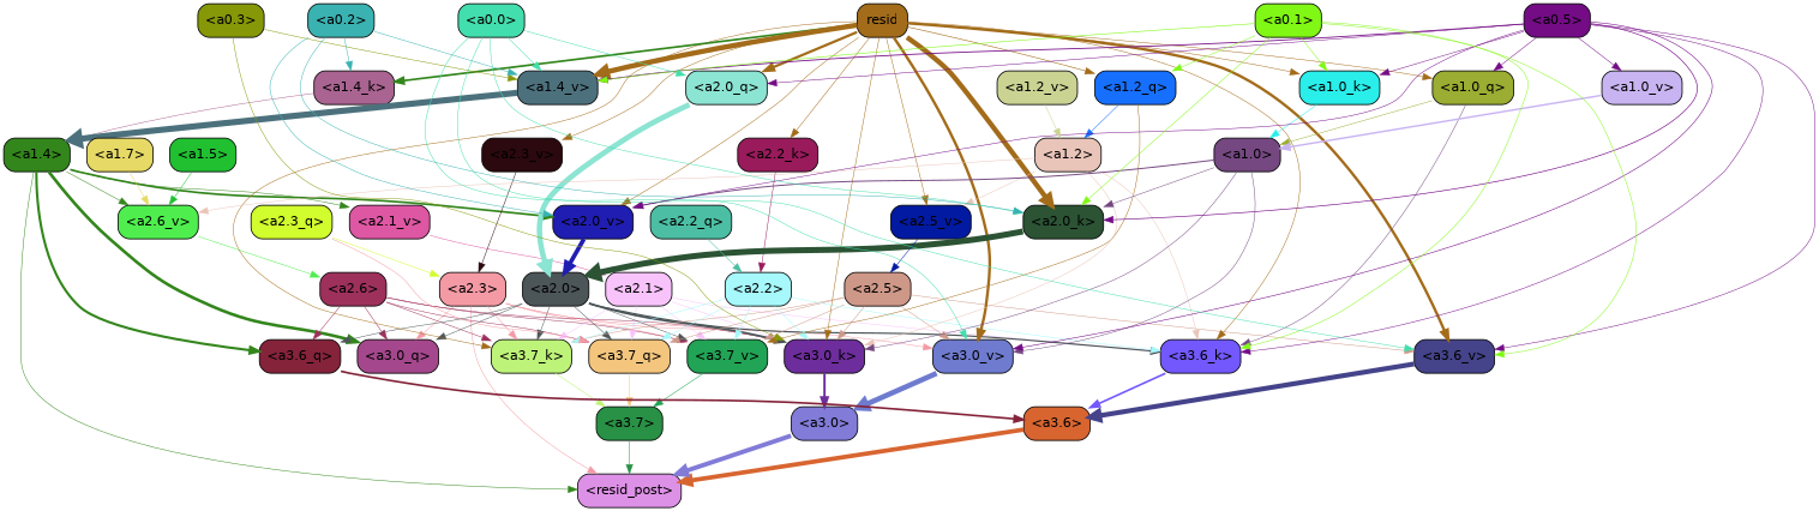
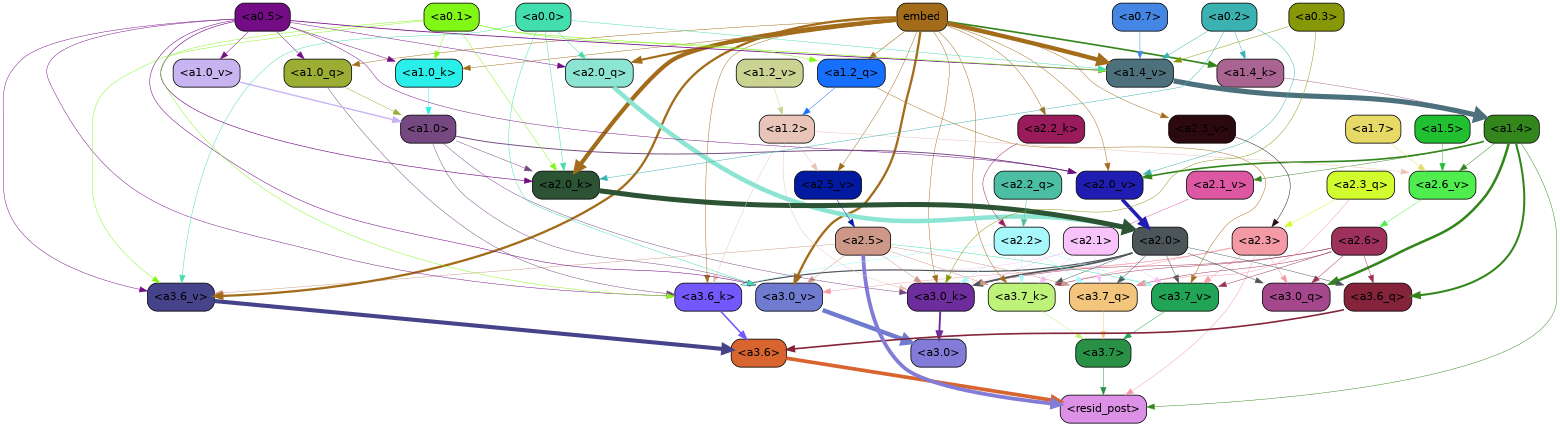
  strict digraph {
    splines=true
    node [color=black fontname=Helvetica shape=box style="filled, rounded"]
    edge [color="#a36c1a" penwidth=0.6]
    "<a3.7>" [fillcolor="#289145"]
    "<resid_post>" [fillcolor="#dd91e6"]
    "<a3.6>" [fillcolor="#d86530"]
    "<a3.0>" [fillcolor="#827bd8"]
    "<a2.3>" [fillcolor="#f49aa5"]
    "<a3.0_q>" [fillcolor="#a4478c"]
    "<a3.7_k>" [fillcolor="#bef379"]
    "<a3.0_k>" [fillcolor="#6e2d9c"]
    "<a3.7_v>" [fillcolor="#21a455"]
    "<a3.0_v>" [fillcolor="#6e7bcf"]
    "<a3.7_q>" [fillcolor="#f3c57d"]
    "<a1.4>" [fillcolor="#33861c"]
    "<a3.6_q>" [fillcolor="#84233a"]
    "<a2.6_v>" [fillcolor="#4fee4e"]
    "<a2.1_v>" [fillcolor="#dd57a3"]
    "<a2.0_v>" [fillcolor="#201db2"]
    "<a2.6>" [fillcolor="#9d315b"]
    "<a2.1>" [fillcolor="#f8c3fb"]
    "<a2.0>" [fillcolor="#4c5558"]
    "<a3.6_k>" [fillcolor="#7358fe"]
    "<a3.6_v>" [fillcolor="#45438a"]
    "<a2.5>" [fillcolor="#ce9888"]
    "<a2.2>" [fillcolor="#a6f8fb"]
-   embed [fillcolor="#a36c1a" label=resid]
+   embed [fillcolor="#a36c1a"]
    "<a2.0_q>" [fillcolor="#8ce4d2"]
    "<a2.2_k>" [fillcolor="#991b5b"]
    "<a2.0_k>" [fillcolor="#2b5334"]
    "<a2.5_v>" [fillcolor="#021aa1"]
    "<a2.3_v>" [fillcolor="#2b090e"]
    "<a1.2_q>" [fillcolor="#176ffd"]
    "<a1.0_q>" [fillcolor="#9bad32"]
    "<a1.4_k>" [fillcolor="#a96491"]
    "<a1.0_k>" [fillcolor="#29eeea"]
    "<a1.4_v>" [fillcolor="#4c717d"]
    "<a1.2>" [fillcolor="#e9c4b8"]
    "<a1.0>" [fillcolor="#754881"]
    "<a1.0_v>" [fillcolor="#c9b4f2"]
    "<a0.5>" [fillcolor="#740c86"]
    "<a0.1>" [fillcolor="#81f715"]
    "<a0.3>" [fillcolor="#869808"]
    "<a0.0>" [fillcolor="#43dead"]
    "<a2.3_q>" [fillcolor="#d1fc2d"]
    "<a2.2_q>" [fillcolor="#4cbea3"]
    "<a0.2>" [fillcolor="#3ab2b1"]
    "<a1.7>" [fillcolor="#e6d965"]
    "<a1.5>" [fillcolor="#20c031"]
    "<a1.2_v>" [fillcolor="#cbd393"]
+   "<a0.7>" [fillcolor="#4586e4"]
    "<a3.7>" -> "<resid_post>" [color="#289145"]
    "<a3.6>" -> "<resid_post>" [color="#d86530" penwidth=4.751612067222595]
-   "<a3.0>" -> "<resid_post>" [color="#827bd8" penwidth=4.884142994880676]
+   "<a2.5>" -> "<resid_post>" [color="#827bd8" penwidth=4.884142994880676]
    "<a2.3>" -> "<resid_post>" [color="#f49aa5"]
    "<a2.3>" -> "<a3.0_q>" [color="#f49aa5"]
    "<a2.3>" -> "<a3.7_k>" [color="#f49aa5"]
    "<a2.3>" -> "<a3.0_k>" [color="#f49aa5"]
    "<a2.3>" -> "<a3.7_v>" [color="#f49aa5"]
    "<a2.3>" -> "<a3.0_v>" [color="#f49aa5"]
    "<a3.7_k>" -> "<a3.7>" [color="#bef379"]
    "<a3.0_k>" -> "<a3.0>" [color="#6e2d9c" penwidth=2.476402521133423]
    "<a3.7_v>" -> "<a3.7>" [color="#21a455"]
    "<a3.0_v>" -> "<a3.0>" [color="#6e7bcf" penwidth=5.652270674705505]
    "<a3.7_q>" -> "<a3.7>" [color="#f3c57d"]
    "<a1.4>" -> "<resid_post>" [color="#33861c"]
    "<a1.4>" -> "<a3.0_q>" [color="#33861c" penwidth=3.3040847778320312]
    "<a1.4>" -> "<a3.6_q>" [color="#33861c" penwidth=2.6469622254371643]
    "<a1.4>" -> "<a2.6_v>" [color="#33861c"]
    "<a1.4>" -> "<a2.1_v>" [color="#33861c"]
    "<a1.4>" -> "<a2.0_v>" [color="#33861c" penwidth=2.1286070346832275]
    "<a3.6_q>" -> "<a3.6>" [color="#84233a" penwidth=2.091020345687866]
    "<a2.6_v>" -> "<a2.6>" [color="#4fee4e"]
    "<a2.1_v>" -> "<a2.1>" [color="#dd57a3"]
    "<a2.0_v>" -> "<a2.0>" [color="#201db2" penwidth=4.5950857400894165]
    "<a2.6>" -> "<a3.0_q>" [color="#9d315b"]
    "<a2.6>" -> "<a3.7_k>" [color="#9d315b"]
    "<a2.6>" -> "<a3.0_k>" [color="#9d315b"]
    "<a2.6>" -> "<a3.7_v>" [color="#9d315b"]
    "<a2.6>" -> "<a3.7_q>" [color="#9d315b"]
    "<a2.6>" -> "<a3.6_q>" [color="#9d315b"]
    "<a2.1>" -> "<a3.7_k>" [color="#f8c3fb"]
    "<a2.1>" -> "<a3.0_k>" [color="#f8c3fb"]
    "<a2.1>" -> "<a3.7_v>" [color="#f8c3fb"]
    "<a2.1>" -> "<a3.7_q>" [color="#f8c3fb"]
    "<a2.1>" -> "<a3.6_k>" [color="#f8c3fb"]
    "<a2.0>" -> "<a3.0_q>" [color="#4c5558"]
    "<a2.0>" -> "<a3.7_k>" [color="#4c5558"]
    "<a2.0>" -> "<a3.0_k>" [color="#4c5558" penwidth=2.2137351036071777]
    "<a2.0>" -> "<a3.7_v>" [color="#4c5558"]
    "<a2.0>" -> "<a3.7_q>" [color="#4c5558"]
    "<a2.0>" -> "<a3.6_q>" [color="#4c5558"]
    "<a2.0>" -> "<a3.6_k>" [color="#4c5558" penwidth=1.4757367372512817]
    "<a3.6_k>" -> "<a3.6>" [color="#7358fe" penwidth=2.048597991466522]
    "<a3.6_v>" -> "<a3.6>" [color="#45438a" penwidth=5.2550448179244995]
    "<a2.5>" -> "<a3.7_k>" [color="#ce9888"]
    "<a2.5>" -> "<a3.0_k>" [color="#ce9888"]
-   "<a2.5>" -> "<a3.7_v>" [color="#ce9888"]
+   "<a2.5>" -> "<a3.7_v>" [color="#43dead"]
    "<a2.5>" -> "<a3.0_v>" [color="#ce9888"]
    "<a2.5>" -> "<a3.7_q>" [color="#ce9888"]
    "<a2.5>" -> "<a3.6_v>" [color="#ce9888"]
    "<a2.2>" -> "<a3.7_k>" [color="#a6f8fb"]
    "<a2.2>" -> "<a3.0_k>" [color="#a6f8fb"]
    "<a2.2>" -> "<a3.7_v>" [color="#a6f8fb"]
    "<a2.2>" -> "<a3.7_q>" [color="#a6f8fb"]
    "<a2.2>" -> "<a3.6_k>" [color="#a6f8fb"]
    embed -> "<a3.7_k>"
    embed -> "<a3.0_k>"
    embed -> "<a3.0_v>" [penwidth=2.972973108291626]
    embed -> "<a2.0_v>"
    embed -> "<a3.6_k>"
    embed -> "<a3.6_v>" [penwidth=2.9582033157348633]
    embed -> "<a2.0_q>" [penwidth=2.7699792869389057]
    embed -> "<a2.2_k>"
    embed -> "<a2.0_k>" [penwidth=5.362775564193726]
    embed -> "<a2.5_v>"
    embed -> "<a2.3_v>"
    embed -> "<a1.2_q>" [penwidth=0.7193574905395508]
    embed -> "<a1.0_q>"
    embed -> "<a1.4_k>" [color="#33861c" penwidth=2.147887945175171]
    embed -> "<a1.0_k>"
    embed -> "<a1.4_v>" [penwidth=5.545122385025024]
    "<a2.0_q>" -> "<a2.0>" [color="#8ce4d2" penwidth=5.819834470748901]
    "<a2.2_k>" -> "<a2.2>" [color="#991b5b"]
    "<a2.0_k>" -> "<a2.0>" [color="#2b5334" penwidth=6.470837593078613]
    "<a2.5_v>" -> "<a2.5>" [color="#021aa1"]
    "<a2.3_v>" -> "<a2.3>" [color="#2b090e"]
    "<a1.2_q>" -> "<a3.7_v>"
    "<a1.2_q>" -> "<a1.2>" [color="#176ffd"]
    "<a1.0_q>" -> "<a3.6_k>" [color="#754881"]
    "<a1.0_q>" -> "<a1.0>" [color="#9bad32"]
    "<a1.4_k>" -> "<a1.4>" [color="#a96491"]
    "<a1.0_k>" -> "<a1.0>" [color="#29eeea"]
    "<a1.4_v>" -> "<a1.4>" [color="#4c717d" penwidth=6.635385513305664]
    "<a1.2>" -> "<a3.0_k>" [color="#e9c4b8"]
    "<a1.2>" -> "<a2.6_v>" [color="#e9c4b8"]
    "<a1.2>" -> "<a3.6_k>" [color="#e9c4b8"]
    "<a1.2>" -> "<a2.5_v>" [color="#e9c4b8"]
    "<a1.0>" -> "<a3.0_k>" [color="#754881"]
    "<a1.0>" -> "<a3.0_v>" [color="#754881"]
    "<a1.0>" -> "<a2.0_v>" [color="#754881" penwidth=1.2240618467330933]
    "<a1.0>" -> "<a2.0_k>" [color="#754881"]
    "<a1.0_v>" -> "<a1.0>" [color="#c9b4f2" penwidth=1.807669460773468]
    "<a0.5>" -> "<a3.0_v>" [color="#740c86" penwidth=0.6790935099124908]
    "<a0.5>" -> "<a2.0_v>" [color="#740c86"]
    "<a0.5>" -> "<a3.6_k>" [color="#740c86"]
    "<a0.5>" -> "<a3.6_v>" [color="#740c86"]
    "<a0.5>" -> "<a2.0_q>" [color="#740c86"]
    "<a0.5>" -> "<a2.0_k>" [color="#740c86" penwidth=0.7897988557815552]
    "<a0.5>" -> "<a1.0_q>" [color="#740c86"]
    "<a0.5>" -> "<a1.0_k>" [color="#740c86"]
    "<a0.5>" -> "<a1.4_v>" [color="#740c86" penwidth=1.0479987859725952]
    "<a0.5>" -> "<a1.0_v>" [color="#740c86"]
    "<a0.1>" -> "<a3.6_k>" [color="#81f715"]
    "<a0.1>" -> "<a3.6_v>" [color="#81f715"]
    "<a0.1>" -> "<a2.0_k>" [color="#81f715"]
    "<a0.1>" -> "<a1.2_q>" [color="#81f715"]
    "<a0.1>" -> "<a1.0_k>" [color="#81f715"]
    "<a0.1>" -> "<a1.4_v>" [color="#81f715" penwidth=0.7031502723693848]
    "<a0.3>" -> "<a3.0_k>" [color="#869808"]
    "<a0.3>" -> "<a1.4_v>" [color="#869808"]
    "<a0.0>" -> "<a3.0_v>" [color="#43dead"]
    "<a0.0>" -> "<a3.6_v>" [color="#43dead"]
    "<a0.0>" -> "<a2.0_q>" [color="#43dead"]
    "<a0.0>" -> "<a2.0_k>" [color="#43dead"]
    "<a0.0>" -> "<a1.4_v>" [color="#43dead"]
    "<a2.3_q>" -> "<a2.3>" [color="#d1fc2d"]
    "<a2.3_q>" -> "<a3.7_q>" [color="#f49aa5"]
    "<a2.2_q>" -> "<a2.2>" [color="#4cbea3"]
    "<a0.2>" -> "<a2.0_v>" [color="#3ab2b1"]
    "<a0.2>" -> "<a2.0_k>" [color="#3ab2b1"]
    "<a0.2>" -> "<a1.4_k>" [color="#3ab2b1"]
    "<a0.2>" -> "<a1.4_v>" [color="#3ab2b1"]
    "<a1.7>" -> "<a2.6_v>" [color="#e6d965"]
    "<a1.5>" -> "<a2.6_v>" [color="#20c031"]
    "<a1.2_v>" -> "<a1.2>" [color="#cbd393"]
+   "<a0.7>" -> "<a1.4_v>" [color="#4586e4"]
  }
